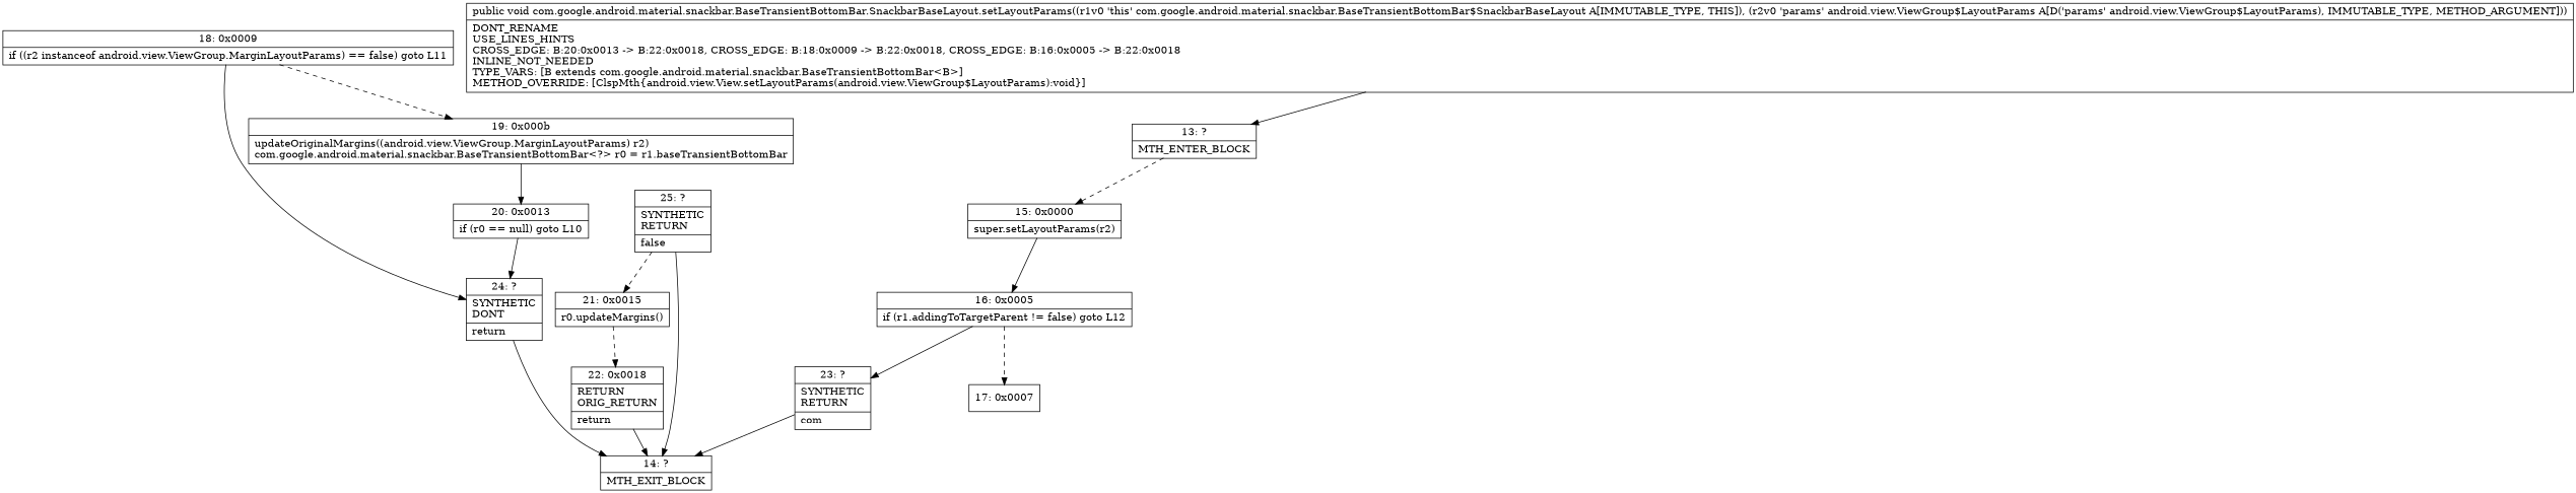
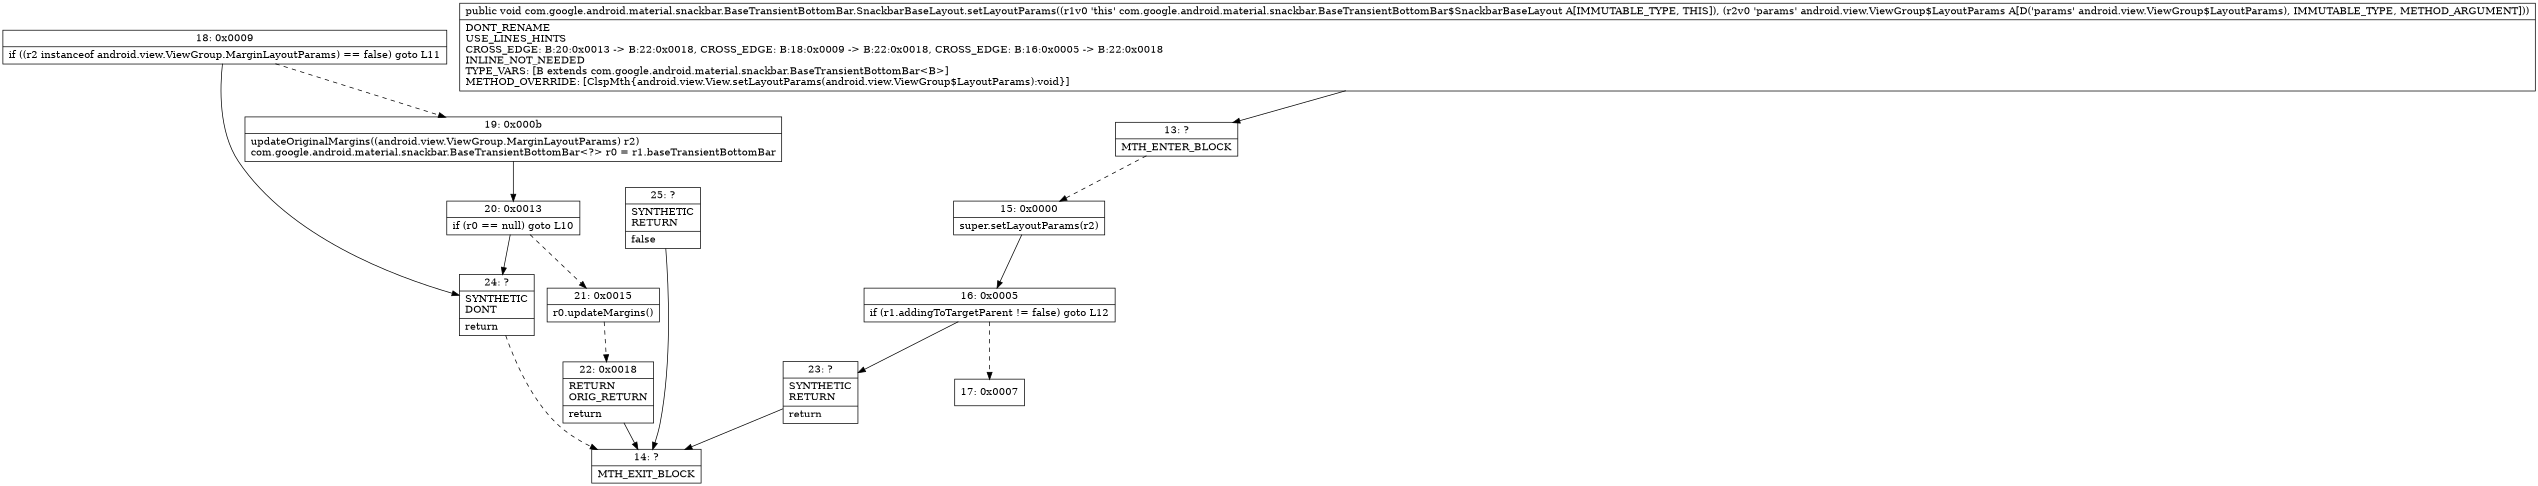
  digraph {
    node [shape=record]
    n1 [label="{13\:\ ?|MTH_ENTER_BLOCK\l}"]
    n2 [label="{15\:\ 0x0000|super.setLayoutParams(r2)\l}"]
    n3 [label="{16\:\ 0x0005|if (r1.addingToTargetParent != false) goto L12\l}"]
    n4 [label="{17\:\ 0x0007}"]
-   n5 [label="{23\:\ ?|SYNTHETIC\lRETURN\l|com\l}"]
+   n5 [label="{23\:\ ?|SYNTHETIC\lRETURN\l|return\l}"]
    n6 [label="{14\:\ ?|MTH_EXIT_BLOCK\l}"]
    n7 [label="{18\:\ 0x0009|if ((r2 instanceof android.view.ViewGroup.MarginLayoutParams) == false) goto L11\l}"]
    n8 [label="{19\:\ 0x000b|updateOriginalMargins((android.view.ViewGroup.MarginLayoutParams) r2)\lcom.google.android.material.snackbar.BaseTransientBottomBar\<?\> r0 = r1.baseTransientBottomBar\l}"]
    n9 [label="{24\:\ ?|SYNTHETIC\lDONT\l|return\l}"]
    n10 [label="{20\:\ 0x0013|if (r0 == null) goto L10\l}"]
    n11 [label="{21\:\ 0x0015|r0.updateMargins()\l}"]
    n12 [label="{22\:\ 0x0018|RETURN\lORIG_RETURN\l|return\l}"]
    n13 [label="{25\:\ ?|SYNTHETIC\lRETURN\l|false\l}"]
    n14 [label="{public void com.google.android.material.snackbar.BaseTransientBottomBar.SnackbarBaseLayout.setLayoutParams((r1v0 'this' com.google.android.material.snackbar.BaseTransientBottomBar$SnackbarBaseLayout A[IMMUTABLE_TYPE, THIS]), (r2v0 'params' android.view.ViewGroup$LayoutParams A[D('params' android.view.ViewGroup$LayoutParams), IMMUTABLE_TYPE, METHOD_ARGUMENT]))  | DONT_RENAME\lUSE_LINES_HINTS\lCROSS_EDGE: B:20:0x0013 \-\> B:22:0x0018, CROSS_EDGE: B:18:0x0009 \-\> B:22:0x0018, CROSS_EDGE: B:16:0x0005 \-\> B:22:0x0018\lINLINE_NOT_NEEDED\lTYPE_VARS: [B extends com.google.android.material.snackbar.BaseTransientBottomBar\<B\>]\lMETHOD_OVERRIDE: [ClspMth\{android.view.View.setLayoutParams(android.view.ViewGroup$LayoutParams):void\}]\l}"]
    n1 -> n2 [style=dashed]
    n2 -> n3
    n3 -> n4 [style=dashed]
    n3 -> n5
    n5 -> n6
    n7 -> n8 [style=dashed]
    n7 -> n9
    n8 -> n10
-   n9 -> n6
+   n9 -> n6 [style=dashed]
    n10 -> n9
-   n13 -> n11 [style=dashed]
+   n10 -> n11 [style=dashed]
    n11 -> n12 [style=dashed]
    n12 -> n6
    n13 -> n6
    n14 -> n1
  }
